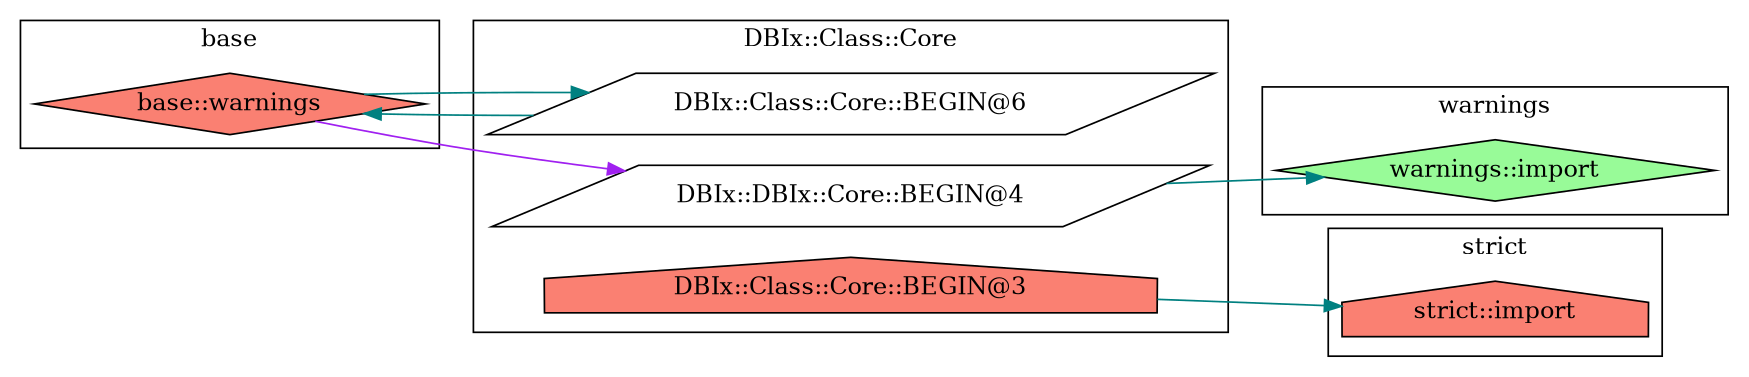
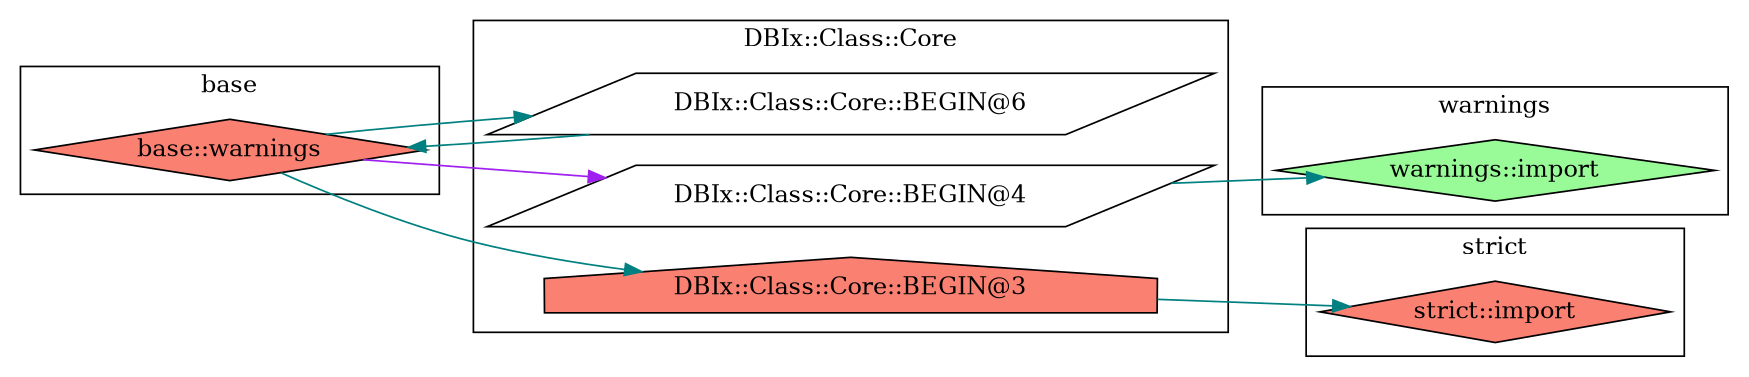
  digraph {
    rankdir=LR
    node [fillcolor=salmon shape=diamond style=filled]
    edge [color=teal]
    n1 [label="base::warnings"]
    "warnings::import" [fillcolor=palegreen]
-   "strict::import" [shape=house]
+   "strict::import"
    "DBIx::Class::Core::BEGIN@6" [fillcolor=white shape=parallelogram]
-   "DBIx::Class::Core::BEGIN@4" [fillcolor=white shape=parallelogram label="DBIx::DBIx::Core::BEGIN@4"]
+   "DBIx::Class::Core::BEGIN@4" [fillcolor=white shape=parallelogram]
    "DBIx::Class::Core::BEGIN@3" [shape=house]
    subgraph cluster_1 {
      label=base
      n1
    }
    subgraph cluster_2 {
      label=warnings
      "warnings::import"
    }
    subgraph cluster_3 {
      label="strict"
      "strict::import"
    }
    subgraph cluster_4 {
      label="DBIx::Class::Core"
      "DBIx::Class::Core::BEGIN@6"
      "DBIx::Class::Core::BEGIN@4"
      "DBIx::Class::Core::BEGIN@3"
    }
    n1 -> "DBIx::Class::Core::BEGIN@6"
    n1 -> "DBIx::Class::Core::BEGIN@4" [color=purple]
+   n1 -> "DBIx::Class::Core::BEGIN@3"
    "DBIx::Class::Core::BEGIN@6" -> n1
    "DBIx::Class::Core::BEGIN@4" -> "warnings::import"
    "DBIx::Class::Core::BEGIN@3" -> "strict::import"
  }
